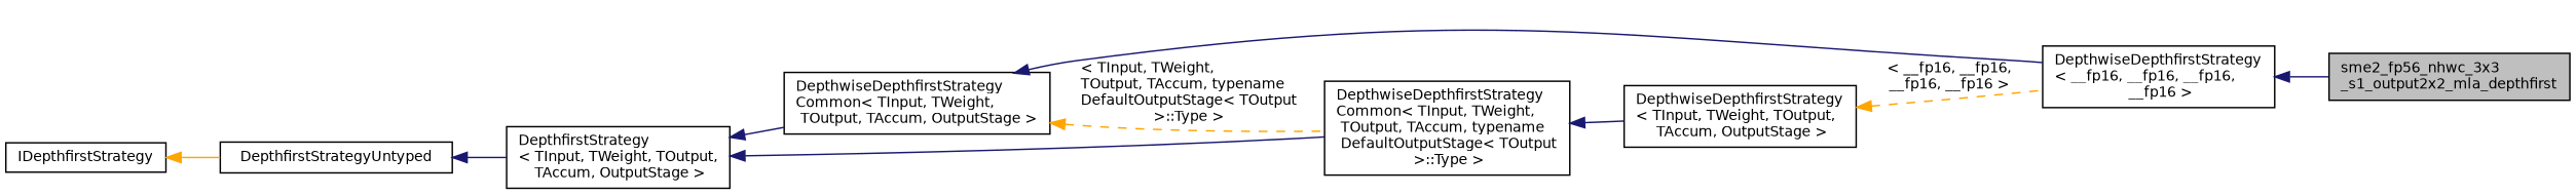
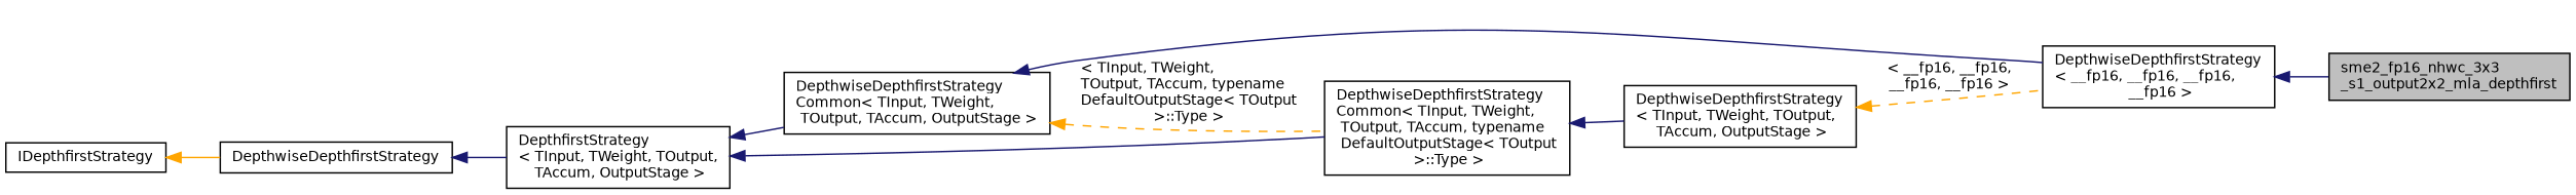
  digraph {
    rankdir=LR
    node [color=black fillcolor=white fontname=Helvetica fontsize=10 shape=record style=filled]
    edge [color=midnightblue dir=back fontname=Helvetica fontsize=10 labelfontname=Helvetica labelfontsize=10 style=solid]
-   n1 [fillcolor=grey75 fontcolor=black height=0.2 label="sme2_fp56_nhwc_3x3\l_s1_output2x2_mla_depthfirst" width=0.4]
+   n1 [fillcolor=grey75 fontcolor=black height=0.2 label="sme2_fp16_nhwc_3x3\l_s1_output2x2_mla_depthfirst" width=0.4]
    n2 [height=0.2 label="DepthwiseDepthfirstStrategy\l\< __fp16, __fp16, __fp16,\l __fp16 \>" width=0.4]
    n3 [height=0.2 label="DepthwiseDepthfirstStrategy\lCommon\< TInput, TWeight,\l TOutput, TAccum, OutputStage \>" width=0.4]
    n4 [height=0.2 label="DepthwiseDepthfirstStrategy\lCommon\< TInput, TWeight,\l TOutput, TAccum, typename\l DefaultOutputStage\< TOutput\l \>::Type \>" width=0.4]
    n5 [height=0.2 label="DepthwiseDepthfirstStrategy\l\< TInput, TWeight, TOutput,\l TAccum, OutputStage \>" width=0.4]
    n6 [height=0.2 label="DepthfirstStrategy\l\< TInput, TWeight, TOutput,\l TAccum, OutputStage \>" width=0.4]
-   n7 [height=0.2 label=DepthfirstStrategyUntyped width=0.4]
+   n7 [height=0.2 label=DepthwiseDepthfirstStrategy width=0.4]
    n8 [height=0.2 label=IDepthfirstStrategy width=0.4]
    n2 -> n1
    n3 -> n2
    n3 -> n4 [color=orange label=" \< TInput, TWeight,\l TOutput, TAccum, typename\l DefaultOutputStage\< TOutput\l \>::Type \>" style=dashed]
    n4 -> n5
    n5 -> n2 [color=orange label=" \< __fp16, __fp16, \l__fp16, __fp16 \>" style=dashed]
    n6 -> n3
    n6 -> n4
    n7 -> n6
    n8 -> n7 [color=orange]
  }
